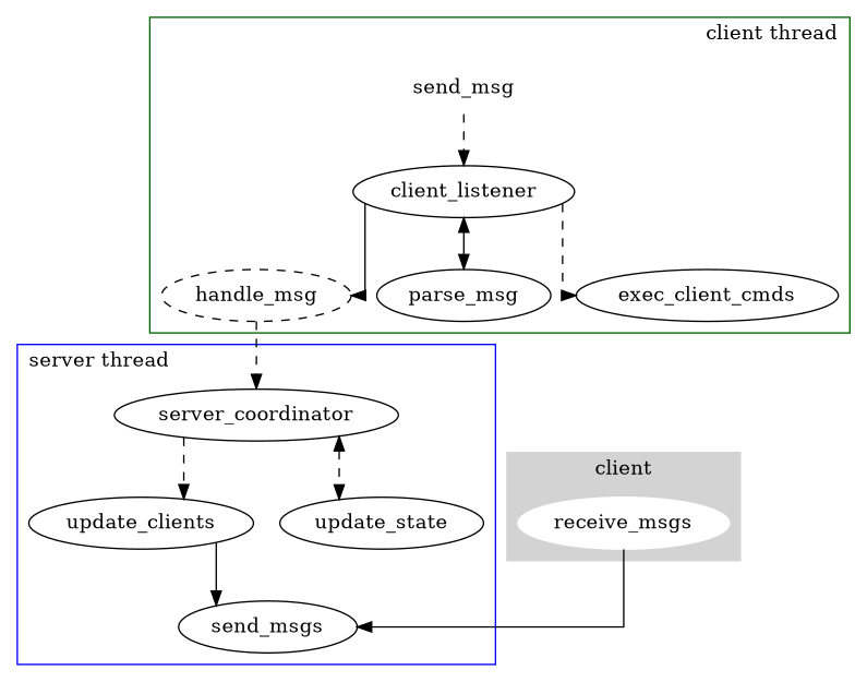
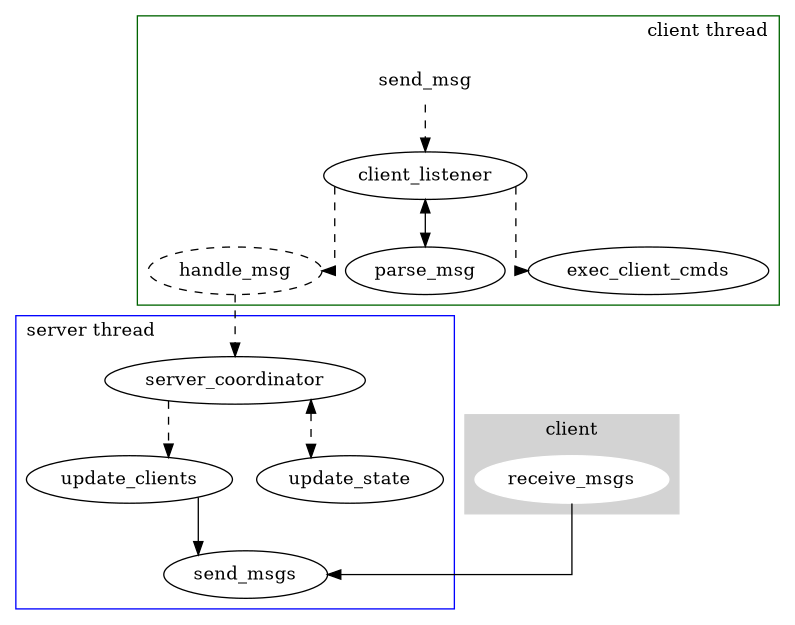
  digraph {
    splines=ortho
    edge [style=dashed]
    send_msg [color=white style=filled]
    client_listener
    handle_msg [style=dashed]
    parse_msg
    exec_client_cmds
    receive_msgs [color=white style=filled]
    server_coordinator
    update_clients
    update_state
    send_msgs
    subgraph cluster_1 {
      color=darkgreen
      concentrate=true
      label="client thread"
      labeljust=r
      send_msg
      client_listener
      handle_msg
      parse_msg
      exec_client_cmds
    }
    subgraph cluster_2 {
      color=lightgrey
      label=client
      style=filled
      receive_msgs
    }
    subgraph cluster_3 {
      color=blue
      label="server thread"
      labeljust=l
      labelloc=u
      server_coordinator
      update_clients
      update_state
      send_msgs
    }
    send_msg -> client_listener
-   client_listener -> handle_msg [style=solid]
+   client_listener -> handle_msg
    client_listener -> parse_msg [dir=both style=""]
    client_listener -> exec_client_cmds
    handle_msg -> server_coordinator
    receive_msgs -> send_msgs [style=""]
    server_coordinator -> update_clients
    server_coordinator -> update_state [dir=both]
    update_clients -> send_msgs [style=""]
  }
